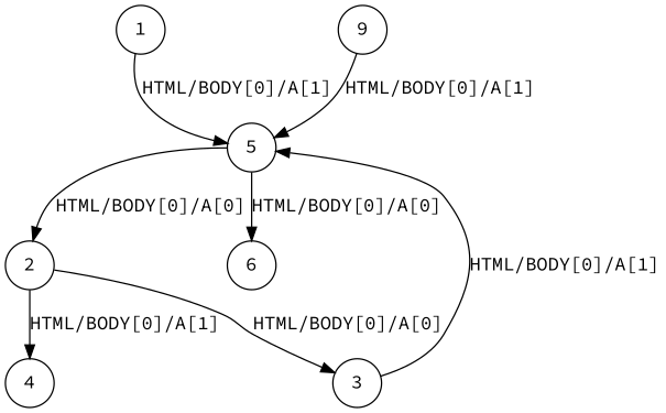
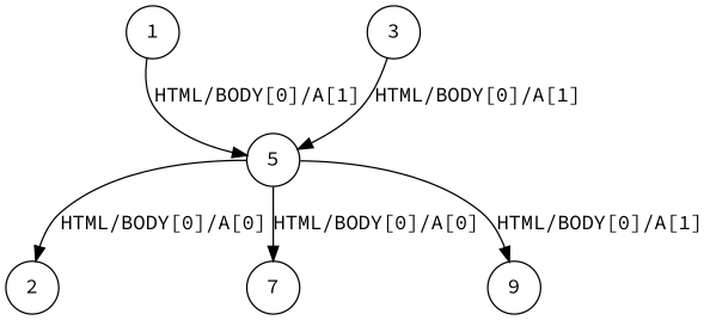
  digraph {
    fontname="Source Code Pro"
    node [fontname="Source Code Pro" shape=circle]
    edge [fontname="Source Code Pro"]
    n1 [label=1]
    n2 [label=5]
    n3 [label=2]
    n4 [label=3]
-   n5 [label=4]
-   n6 [label=6]
+   n6 [label=7]
    n7 [label=9]
    n1 -> n2 [label="HTML/BODY[0]/A[1]"]
    n2 -> n3 [label="HTML/BODY[0]/A[0]"]
    n2 -> n6 [label="HTML/BODY[0]/A[0]"]
-   n7 -> n2 [label="HTML/BODY[0]/A[1]"]
-   n3 -> n4 [label="HTML/BODY[0]/A[0]"]
-   n3 -> n5 [label="HTML/BODY[0]/A[1]"]
+   n2 -> n7 [label="HTML/BODY[0]/A[1]"]
    n4 -> n2 [label="HTML/BODY[0]/A[1]"]
  }
